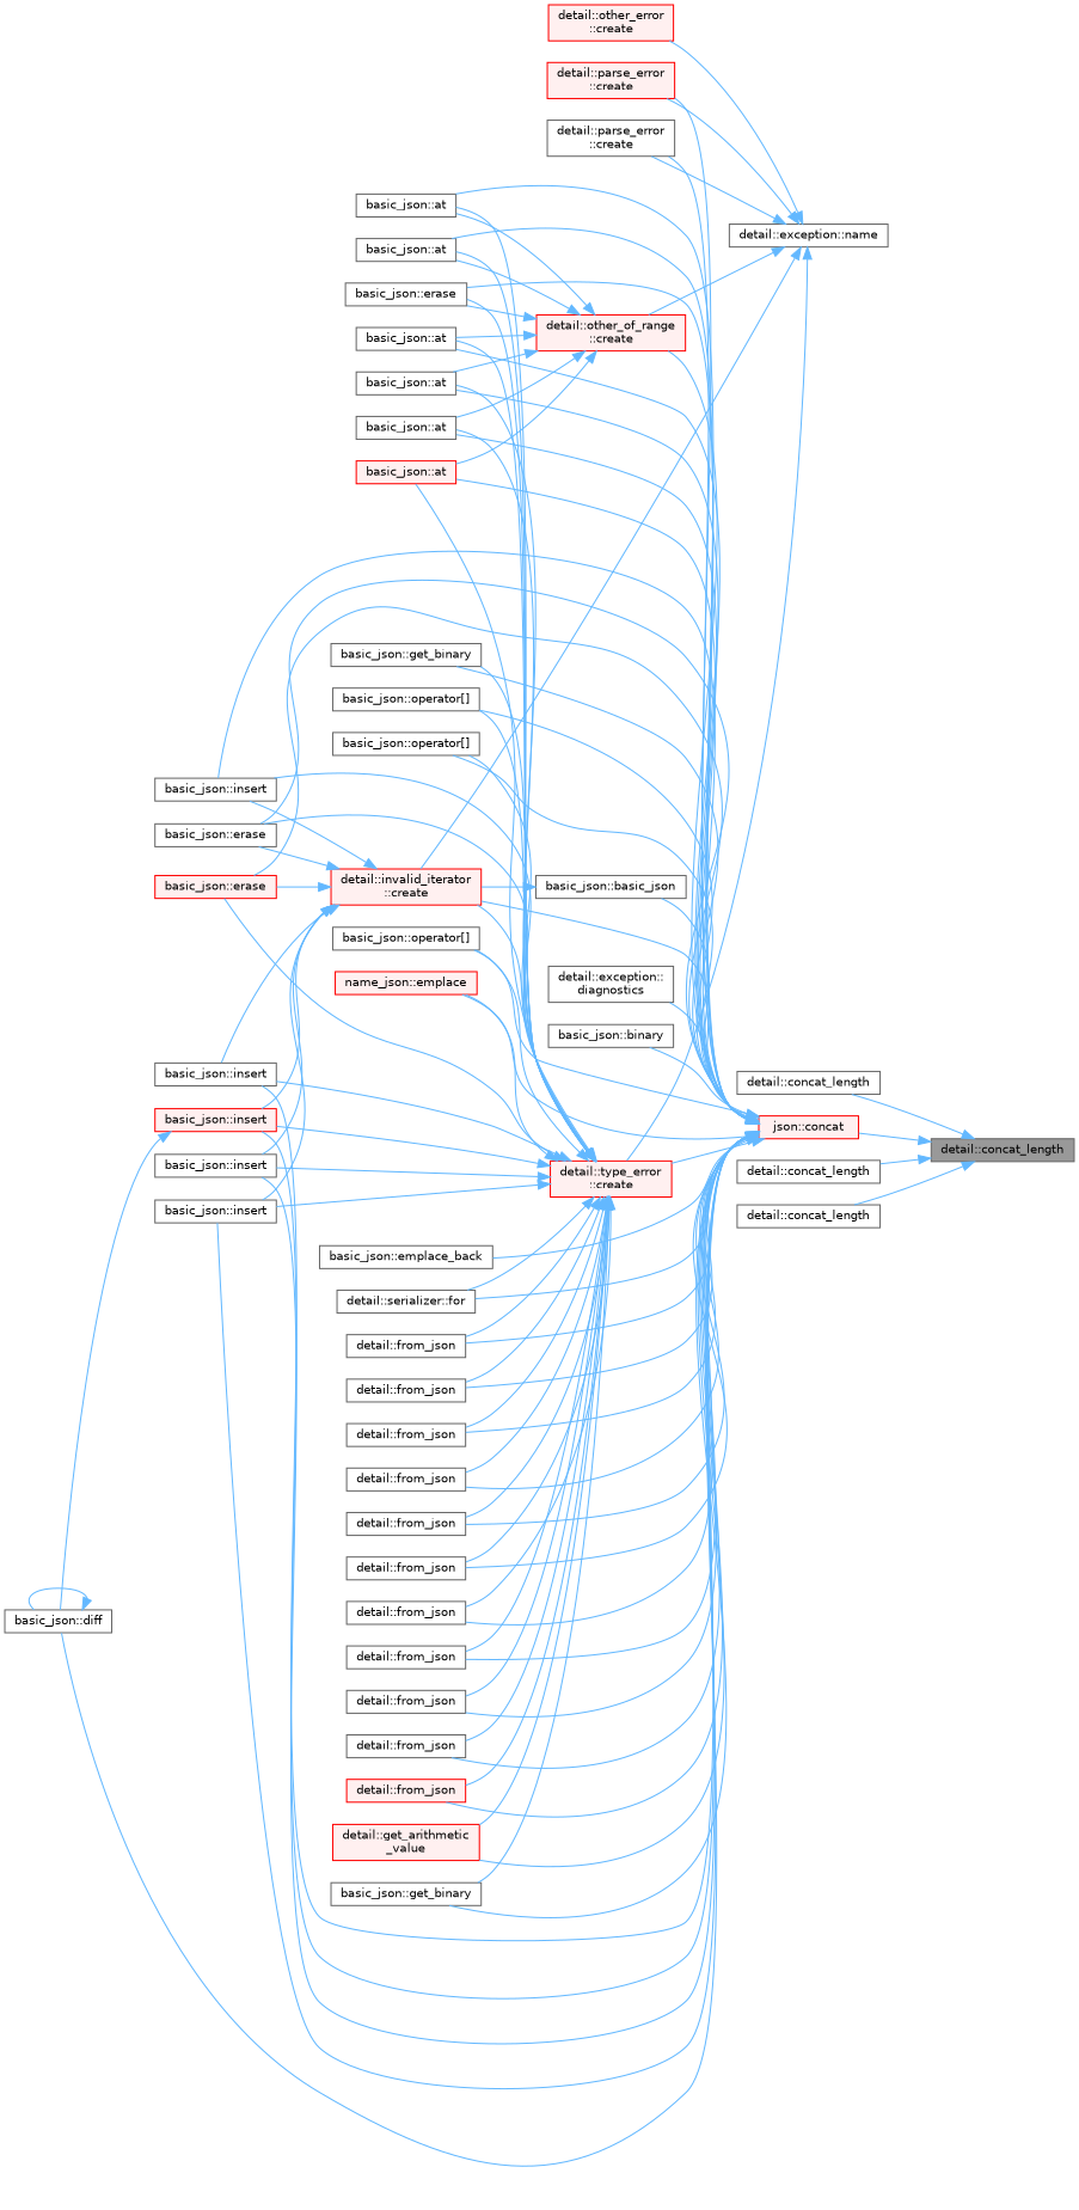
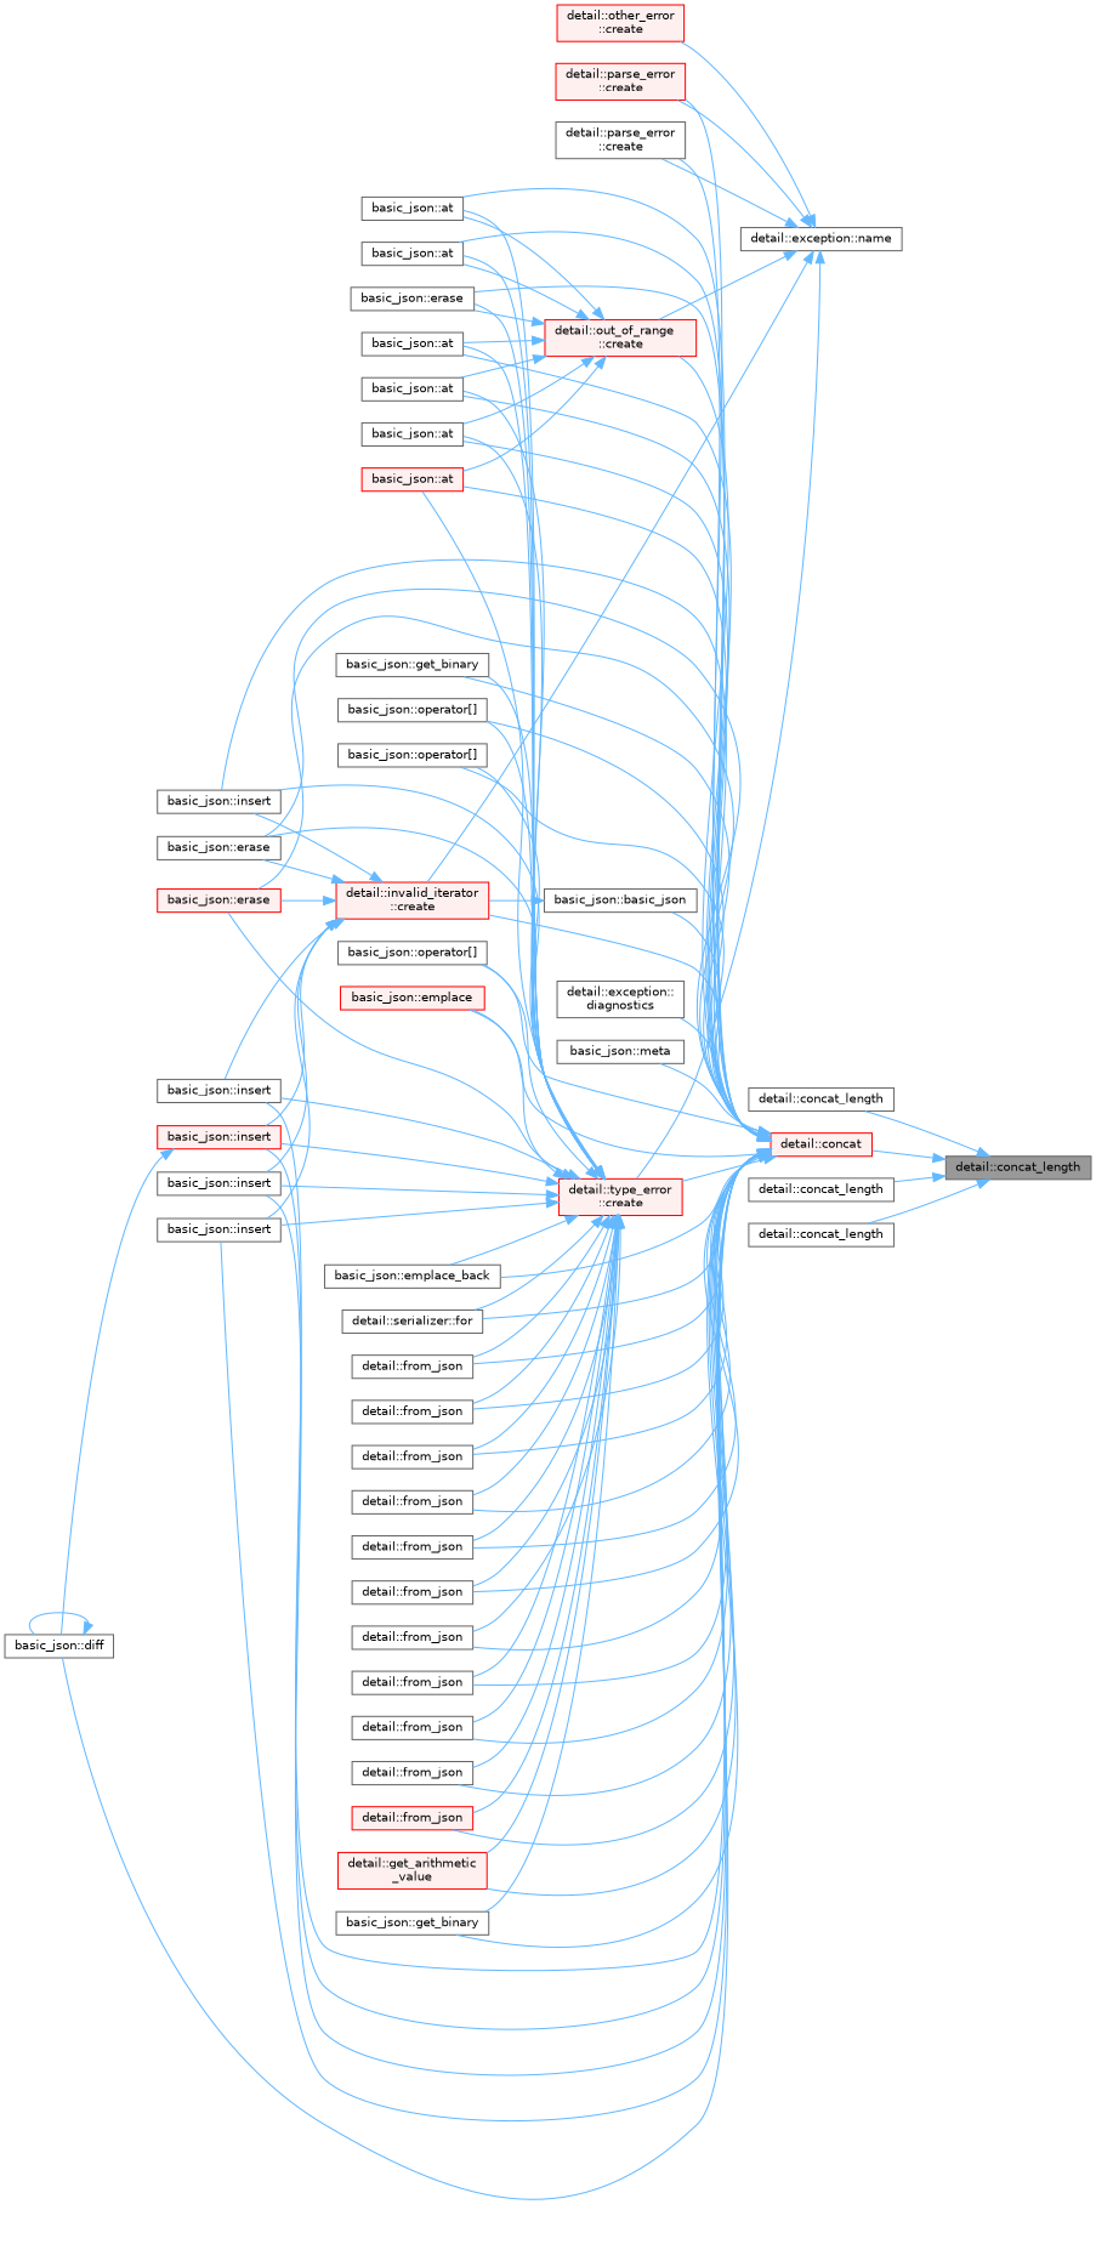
  digraph {
    rankdir=RL
    node [color=grey40 fillcolor=white fontname=Helvetica fontsize=10 shape=box style=filled]
    edge [color=steelblue1 dir=back fontname=Helvetica fontsize=10 labelfontname=Helvetica labelfontsize=10 style=solid]
    n1 [color=gray40 fillcolor=grey60 fontcolor=black height=0.2 label="detail::concat_length" width=0.4]
-   n2 [color=red fillcolor="#FFF0F0" height=0.2 label="json::concat" width=0.4]
+   n2 [color=red fillcolor="#FFF0F0" height=0.2 label="detail::concat" width=0.4]
    n3 [height=0.2 label="detail::concat_length" width=0.4]
    n4 [height=0.2 label="detail::concat_length" width=0.4]
    n5 [height=0.2 label="detail::concat_length" width=0.4]
    n6 [height=0.2 label="basic_json::at" width=0.4]
    n7 [height=0.2 label="basic_json::at" width=0.4]
    n8 [height=0.2 label="basic_json::at" width=0.4]
    n9 [height=0.2 label="basic_json::at" width=0.4]
    n10 [color=red fillcolor="#FFF0F0" height=0.2 label="basic_json::at" width=0.4]
    n11 [height=0.2 label="basic_json::at" width=0.4]
    n12 [height=0.2 label="basic_json::basic_json" width=0.4]
    n13 [color=red fillcolor="#FFF0F0" height=0.2 label="detail::parse_error\l::create" width=0.4]
    n14 [color=red fillcolor="#FFF0F0" height=0.2 label="detail::invalid_iterator\l::create" width=0.4]
    n15 [height=0.2 label="basic_json::erase" width=0.4]
    n16 [color=red fillcolor="#FFF0F0" height=0.2 label="basic_json::erase" width=0.4]
    n17 [height=0.2 label="basic_json::insert" width=0.4]
    n18 [color=red fillcolor="#FFF0F0" height=0.2 label="basic_json::insert" width=0.4]
    n19 [height=0.2 label="basic_json::diff" width=0.4]
    n20 [height=0.2 label="basic_json::insert" width=0.4]
    n21 [height=0.2 label="basic_json::insert" width=0.4]
    n22 [height=0.2 label="basic_json::insert" width=0.4]
    n23 [color=red fillcolor="#FFF0F0" height=0.2 label="detail::type_error\l::create" width=0.4]
-   n24 [color=red fillcolor="#FFF0F0" height=0.2 label="name_json::emplace" width=0.4]
+   n24 [color=red fillcolor="#FFF0F0" height=0.2 label="basic_json::emplace" width=0.4]
    n25 [height=0.2 label="basic_json::emplace_back" width=0.4]
    n26 [height=0.2 label="basic_json::erase" width=0.4]
    n27 [height=0.2 label="detail::serializer::for" width=0.4]
    n28 [height=0.2 label="detail::from_json" width=0.4]
    n29 [height=0.2 label="detail::from_json" width=0.4]
    n30 [height=0.2 label="detail::from_json" width=0.4]
    n31 [height=0.2 label="detail::from_json" width=0.4]
    n32 [height=0.2 label="detail::from_json" width=0.4]
    n33 [height=0.2 label="detail::from_json" width=0.4]
    n34 [height=0.2 label="detail::from_json" width=0.4]
    n35 [height=0.2 label="detail::from_json" width=0.4]
    n36 [height=0.2 label="detail::from_json" width=0.4]
    n37 [height=0.2 label="detail::from_json" width=0.4]
    n38 [color=red fillcolor="#FFF0F0" height=0.2 label="detail::from_json" width=0.4]
    n39 [color=red fillcolor="#FFF0F0" height=0.2 label="detail::get_arithmetic\l_value" width=0.4]
    n40 [height=0.2 label="basic_json::get_binary" width=0.4]
    n41 [height=0.2 label="basic_json::get_binary" width=0.4]
    n42 [height=0.2 label="basic_json::operator[]" width=0.4]
    n43 [height=0.2 label="basic_json::operator[]" width=0.4]
    n44 [height=0.2 label="basic_json::operator[]" width=0.4]
-   n45 [color=red fillcolor="#FFF0F0" height=0.2 label="detail::other_of_range\l::create" width=0.4]
+   n45 [color=red fillcolor="#FFF0F0" height=0.2 label="detail::out_of_range\l::create" width=0.4]
    n46 [height=0.2 label="detail::parse_error\l::create" width=0.4]
    n47 [height=0.2 label="detail::exception::\ldiagnostics" width=0.4]
-   n48 [height=0.2 label="basic_json::binary" width=0.4]
+   n48 [height=0.2 label="basic_json::meta" width=0.4]
    n49 [color=red fillcolor="#FFF0F0" height=0.2 label="detail::other_error\l::create" width=0.4]
    n50 [height=0.2 label="detail::exception::name" width=0.4]
    n1 -> n2
    n1 -> n3
    n1 -> n4
    n1 -> n5
    n2 -> n6
    n2 -> n7
    n2 -> n8
    n2 -> n9
    n2 -> n10
    n2 -> n11
    n2 -> n12
    n2 -> n13
    n2 -> n14
    n2 -> n15
    n2 -> n16
    n2 -> n17
    n2 -> n18
    n2 -> n19
    n2 -> n20
    n2 -> n21
    n2 -> n22
    n2 -> n23
    n2 -> n24
    n2 -> n25
    n2 -> n26
    n2 -> n27
    n2 -> n28
    n2 -> n29
    n2 -> n30
    n2 -> n31
    n2 -> n32
    n2 -> n33
    n2 -> n34
    n2 -> n35
    n2 -> n36
    n2 -> n37
    n2 -> n38
    n2 -> n39
    n2 -> n40
    n2 -> n41
    n2 -> n42
    n2 -> n43
    n2 -> n44
    n2 -> n45
    n2 -> n46
    n2 -> n47
    n2 -> n48
    n12 -> n14
    n14 -> n15
    n14 -> n16
    n14 -> n17
    n14 -> n18
    n14 -> n20
    n14 -> n21
    n14 -> n22
    n18 -> n19
    n19 -> n19
    n23 -> n6
    n23 -> n7
    n23 -> n8
    n23 -> n9
    n23 -> n10
    n23 -> n11
    n23 -> n15
    n23 -> n16
    n23 -> n17
    n23 -> n18
    n23 -> n20
    n23 -> n21
    n23 -> n22
    n23 -> n24
-   n23 -> n14
+   n23 -> n25
    n23 -> n26
    n23 -> n27
    n23 -> n28
    n23 -> n29
    n23 -> n30
    n23 -> n31
    n23 -> n32
    n23 -> n33
    n23 -> n34
    n23 -> n35
    n23 -> n36
    n23 -> n37
    n23 -> n38
    n23 -> n39
    n23 -> n40
    n23 -> n41
    n23 -> n42
    n23 -> n43
    n23 -> n44
    n45 -> n6
    n45 -> n7
    n45 -> n8
    n45 -> n9
    n45 -> n10
    n45 -> n11
    n45 -> n26
    n50 -> n13
    n50 -> n14
    n50 -> n23
    n50 -> n45
    n50 -> n46
    n50 -> n49
  }
